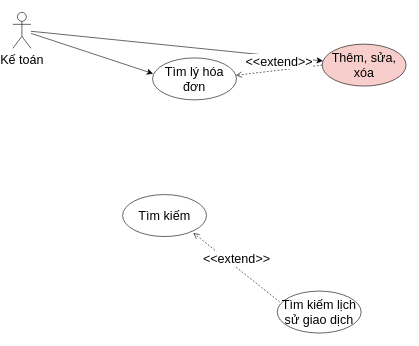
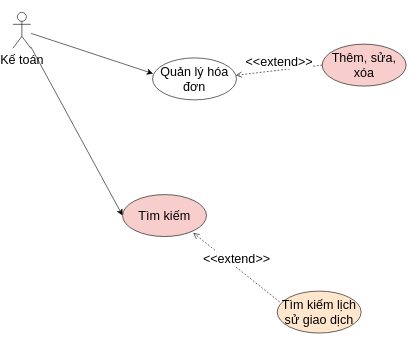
  <mxCell id="0" />
  <mxCell id="1" parent="0" />
  <mxCell id="2" style="edgeStyle=none;curved=1;rounded=0;orthogonalLoop=1;jettySize=auto;html=1;fontSize=21;startSize=8;endSize=8;" edge="1" parent="1" source="4"><mxGeometry relative="1" as="geometry"><mxPoint x="254" y="122.25" as="targetPoint" /></mxGeometry></mxCell>
- <mxCell id="3" style="edgeStyle=none;curved=1;rounded=0;orthogonalLoop=1;jettySize=auto;html=1;fontSize=21;startSize=8;endSize=8;" edge="1" parent="1" source="4" target="8"><mxGeometry relative="1" as="geometry" /></mxCell>
+ <mxCell id="3" style="edgeStyle=none;curved=1;rounded=0;orthogonalLoop=1;jettySize=auto;html=1;entryX=0;entryY=0.5;entryDx=0;entryDy=0;fontSize=21;startSize=8;endSize=8;" edge="1" parent="1" source="4" target="6"><mxGeometry relative="1" as="geometry" /></mxCell>
  <mxCell id="4" value="Kế toán" style="shape=umlActor;verticalLabelPosition=bottom;verticalAlign=top;html=1;fontSize=21;" vertex="1" parent="1"><mxGeometry x="20" y="20" width="30" height="60" as="geometry" /></mxCell>
- <mxCell id="5" value="Tìm lý hóa đơn" style="ellipse;whiteSpace=wrap;html=1;fontSize=21;" vertex="1" parent="1"><mxGeometry x="253" y="96" width="140" height="70" as="geometry" /></mxCell>
- <mxCell id="6" value="Tìm kiếm" style="ellipse;whiteSpace=wrap;html=1;fontSize=21;" vertex="1" parent="1"><mxGeometry x="203" y="324" width="140" height="70" as="geometry" /></mxCell>
+ <mxCell id="5" value="Quản lý hóa đơn" style="ellipse;whiteSpace=wrap;html=1;fontSize=21;" vertex="1" parent="1"><mxGeometry x="253" y="96" width="140" height="70" as="geometry" /></mxCell>
+ <mxCell id="6" value="Tìm kiếm" style="ellipse;whiteSpace=wrap;html=1;fontSize=21;fillColor=#f8cecc;" vertex="1" parent="1"><mxGeometry x="203" y="324" width="140" height="70" as="geometry" /></mxCell>
  <mxCell id="7" value="&amp;lt;&amp;lt;extend&amp;gt;&amp;gt;" style="html=1;verticalAlign=bottom;endArrow=open;dashed=1;endSize=8;curved=0;rounded=0;fontSize=21;entryX=0.5;entryY=1;entryDx=0;entryDy=0;" edge="1" parent="1"><mxGeometry relative="1" as="geometry"><mxPoint x="536" y="108" as="sourcePoint" /><mxPoint x="392" y="125" as="targetPoint" /></mxGeometry></mxCell>
  <mxCell id="8" value="Thêm, sửa, xóa" style="ellipse;whiteSpace=wrap;html=1;fontSize=21;fillColor=#f8cecc;" vertex="1" parent="1"><mxGeometry x="536" y="73" width="140" height="70" as="geometry" /></mxCell>
  <mxCell id="9" value="&amp;lt;&amp;lt;extend&amp;gt;&amp;gt;" style="html=1;verticalAlign=bottom;endArrow=open;dashed=1;endSize=8;curved=0;rounded=0;fontSize=21;entryX=0.5;entryY=1;entryDx=0;entryDy=0;exitX=0.014;exitY=0.304;exitDx=0;exitDy=0;exitPerimeter=0;" edge="1" parent="1"><mxGeometry relative="1" as="geometry"><mxPoint x="465" y="503" as="sourcePoint" /><mxPoint x="321" y="388" as="targetPoint" /></mxGeometry></mxCell>
- <mxCell id="10" value="Tìm kiếm lịch sử giao dịch" style="ellipse;whiteSpace=wrap;html=1;fontSize=21;" vertex="1" parent="1"><mxGeometry x="461" y="485" width="140" height="70" as="geometry" /></mxCell>
+ <mxCell id="10" value="Tìm kiếm lịch sử giao dịch" style="ellipse;whiteSpace=wrap;html=1;fontSize=21;fillColor=#ffe6cc;" vertex="1" parent="1"><mxGeometry x="461" y="485" width="140" height="70" as="geometry" /></mxCell>
